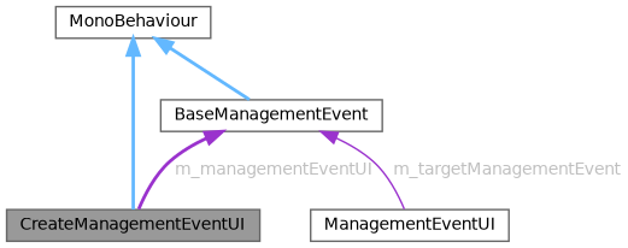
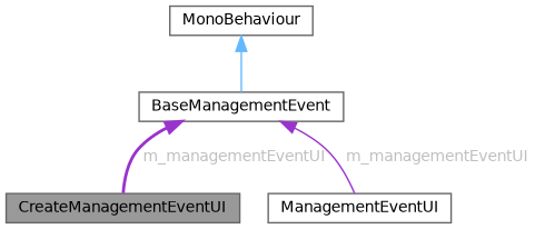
  digraph {
    node [color=gray40 fillcolor=white fontname=Helvetica fontsize=10 shape=box style=filled]
    edge [color=steelblue1 dir=back fontname=Helvetica fontsize=10 labelfontname=Helvetica labelfontsize=10 style=bold]
    n1 [fillcolor=grey60 fontcolor=black height=0.2 label=CreateManagementEventUI width=0.4]
    n2 [height=0.2 label=MonoBehaviour width=0.4]
    n3 [height=0.2 label=BaseManagementEvent width=0.4]
    n4 [height=0.2 label=ManagementEventUI width=0.4]
-   n2 -> n1
-   n2 -> n3
+   n2 -> n3 [style=solid]
    n3 -> n1 [color=darkorchid3 fontcolor=grey label=" m_managementEventUI"]
-   n3 -> n4 [color=darkorchid3 fontcolor=grey label=" m_targetManagementEvent" style=solid]
+   n3 -> n4 [color=darkorchid3 fontcolor=grey label=" m_managementEventUI" style=solid]
  }
